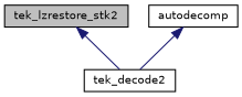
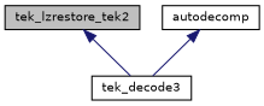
  digraph {
    rankdir=TB
    node [color=black fillcolor=white fontname=Helvetica fontsize=10 shape=record style=filled]
    edge [color=midnightblue dir=back fontname=Helvetica fontsize=10 labelfontname=Helvetica labelfontsize=10 style=solid]
-   n1 [fillcolor=grey75 fontcolor=black height=0.2 label=tek_lzrestore_stk2 width=0.4]
-   n2 [height=0.2 label=tek_decode2 width=0.4]
+   n1 [fillcolor=grey75 fontcolor=black height=0.2 label=tek_lzrestore_tek2 width=0.4]
+   n2 [height=0.2 label=tek_decode3 width=0.4]
    n3 [height=0.2 label=autodecomp width=0.4]
    n1 -> n2
    n3 -> n2
  }
